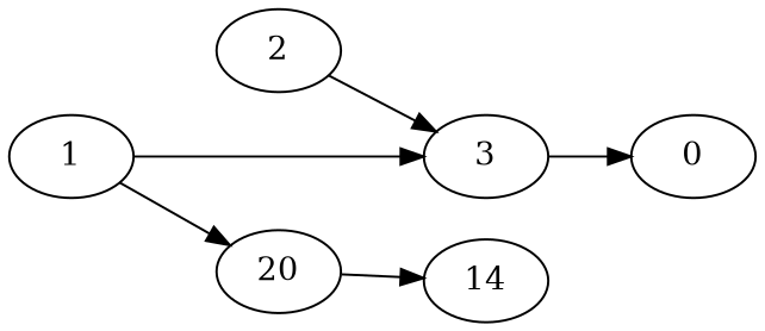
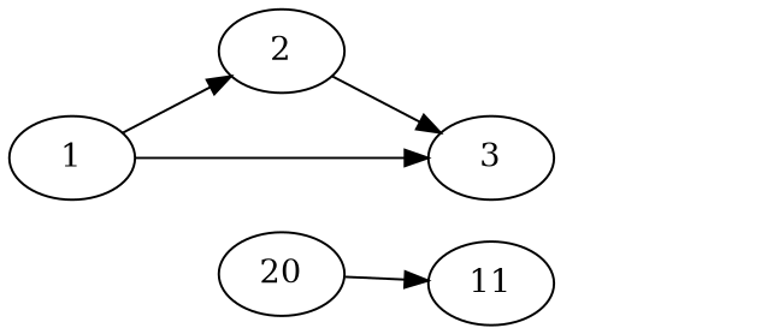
  digraph {
    rankdir=LR
    edge [heightLimit=3 primaryType=sideStreet secondaryType=none village=Stuttgart weight=20]
    1
    2
    3
-   0
    n5 [label=20]
-   11 [label=14]
-   1 -> n5
+   11
+   1 -> 2
    1 -> 3 [primaryType=mainStreet weight=50]
    2 -> 3
-   3 -> 0
    n5 -> 11
  }
